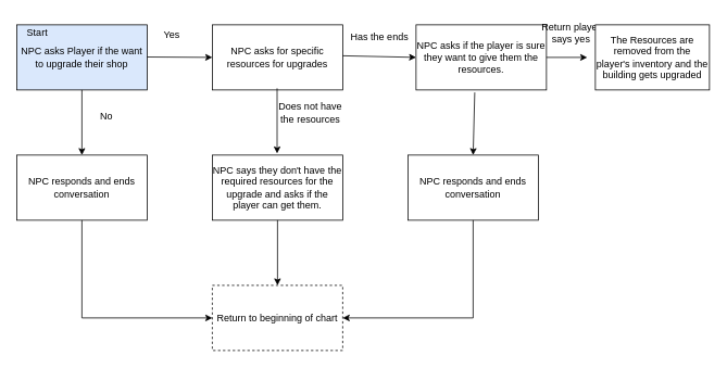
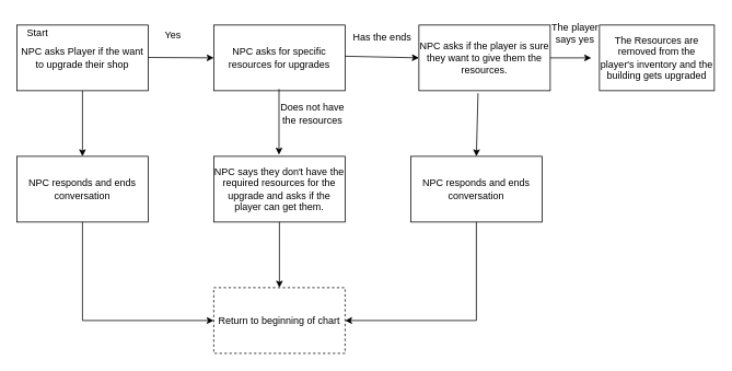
  <mxCell id="0" />
  <mxCell id="1" parent="0" />
- <mxCell id="2" value="NPC asks Player if the want to upgrade their shop" style="rounded=0;whiteSpace=wrap;html=1;fillColor=#dae8fc;" vertex="1" parent="1"><mxGeometry y="30" width="160" height="80" as="geometry" x="20" /></mxCell>
+ <mxCell id="2" value="NPC asks Player if the want to upgrade their shop" style="rounded=0;whiteSpace=wrap;html=1;" vertex="1" parent="1"><mxGeometry y="30" width="160" height="80" as="geometry" x="20" /></mxCell>
  <mxCell id="3" value="NPC asks for specific resources for upgrades" style="rounded=0;whiteSpace=wrap;html=1;" vertex="1" parent="1"><mxGeometry x="260" y="30" width="160" height="80" as="geometry" /></mxCell>
  <mxCell id="4" value="" style="endArrow=classic;html=1;rounded=0;entryX=0;entryY=0.5;entryDx=0;entryDy=0;" edge="1" parent="1" target="3"><mxGeometry width="50" height="50" relative="1" as="geometry"><mxPoint x="180" y="69.5" as="sourcePoint" /><mxPoint x="240" y="70" as="targetPoint" /></mxGeometry></mxCell>
  <mxCell id="5" value="Yes" style="text;html=1;align=center;verticalAlign=middle;resizable=0;points=[];autosize=1;strokeColor=none;fillColor=none;" vertex="1" parent="1"><mxGeometry x="190" y="28" width="40" height="30" as="geometry" /></mxCell>
  <mxCell id="6" value="" style="endArrow=classic;html=1;rounded=0;" edge="1" parent="1"><mxGeometry width="50" height="50" relative="1" as="geometry"><mxPoint x="100" y="110" as="sourcePoint" /><mxPoint x="100" y="190" as="targetPoint" /></mxGeometry></mxCell>
  <mxCell id="7" value="NPC responds and ends conversation" style="rounded=0;whiteSpace=wrap;html=1;" vertex="1" parent="1"><mxGeometry y="190" width="160" height="80" as="geometry" x="20" /></mxCell>
- <mxCell id="8" value="No" style="text;html=1;align=center;verticalAlign=middle;resizable=0;points=[];autosize=1;strokeColor=none;fillColor=none;" vertex="1" parent="1"><mxGeometry x="110" y="128" width="40" height="30" as="geometry" /></mxCell>
  <mxCell id="9" value="NPC asks if the player is sure they want to give them the resources." style="rounded=0;whiteSpace=wrap;html=1;" vertex="1" parent="1"><mxGeometry x="510" y="30" width="160" height="80" as="geometry" /></mxCell>
  <mxCell id="10" value="" style="endArrow=classic;html=1;rounded=0;entryX=0;entryY=0.5;entryDx=0;entryDy=0;" edge="1" parent="1" target="9"><mxGeometry width="50" height="50" relative="1" as="geometry"><mxPoint x="420" y="68" as="sourcePoint" /><mxPoint x="470" y="18" as="targetPoint" /></mxGeometry></mxCell>
  <mxCell id="11" value="Has the ends" style="text;html=1;align=center;verticalAlign=middle;resizable=0;points=[];autosize=1;strokeColor=none;fillColor=none;" vertex="1" parent="1"><mxGeometry x="410" y="30" width="110" height="30" as="geometry" /></mxCell>
  <mxCell id="12" value="" style="endArrow=classic;html=1;rounded=0;" edge="1" parent="1"><mxGeometry width="50" height="50" relative="1" as="geometry"><mxPoint x="339.5" y="108" as="sourcePoint" /><mxPoint x="339.5" y="188" as="targetPoint" /></mxGeometry></mxCell>
  <mxCell id="13" value="&lt;div&gt;Does not have&lt;/div&gt;&lt;div&gt;the resources&lt;br&gt;&lt;/div&gt;" style="text;html=1;align=center;verticalAlign=middle;resizable=0;points=[];autosize=1;strokeColor=none;fillColor=none;" vertex="1" parent="1"><mxGeometry x="330" y="118" width="100" height="40" as="geometry" /></mxCell>
  <mxCell id="14" value="NPC says they don't have the required resources for the upgrade and asks if the player can get them." style="rounded=0;whiteSpace=wrap;html=1;" vertex="1" parent="1"><mxGeometry x="260" y="190" width="160" height="80" as="geometry" /></mxCell>
  <mxCell id="15" value="NPC responds and ends conversation" style="rounded=0;whiteSpace=wrap;html=1;" vertex="1" parent="1"><mxGeometry x="500" y="190" width="160" height="80" as="geometry" /></mxCell>
  <mxCell id="16" value="" style="endArrow=classic;html=1;rounded=0;entryX=0.5;entryY=0;entryDx=0;entryDy=0;exitX=0.45;exitY=1.038;exitDx=0;exitDy=0;exitPerimeter=0;" edge="1" parent="1" source="9" target="15"><mxGeometry width="50" height="50" relative="1" as="geometry"><mxPoint x="620" y="110" as="sourcePoint" /><mxPoint x="670" y="60" as="targetPoint" /></mxGeometry></mxCell>
  <mxCell id="17" value="" style="endArrow=classic;html=1;rounded=0;" edge="1" parent="1"><mxGeometry width="50" height="50" relative="1" as="geometry"><mxPoint x="670" y="70" as="sourcePoint" /><mxPoint x="720" y="70" as="targetPoint" /></mxGeometry></mxCell>
- <mxCell id="18" value="&lt;div&gt;Return player&lt;/div&gt;&lt;div&gt;says yes&lt;br&gt;&lt;/div&gt;" style="text;html=1;align=center;verticalAlign=middle;resizable=0;points=[];autosize=1;strokeColor=none;fillColor=none;" vertex="1" parent="1"><mxGeometry x="660" y="20" width="80" height="40" as="geometry" /></mxCell>
+ <mxCell id="18" value="&lt;div&gt;The player&lt;/div&gt;&lt;div&gt;says yes&lt;br&gt;&lt;/div&gt;" style="text;html=1;align=center;verticalAlign=middle;resizable=0;points=[];autosize=1;strokeColor=none;fillColor=none;" vertex="1" parent="1"><mxGeometry x="660" y="20" width="80" height="40" as="geometry" /></mxCell>
  <mxCell id="19" value="The Resources are removed from the player's inventory and the building gets upgraded" style="rounded=0;whiteSpace=wrap;html=1;" vertex="1" parent="1"><mxGeometry x="730" y="30" width="140" height="80" as="geometry" /></mxCell>
  <mxCell id="20" value="Return to beginning of chart" style="rounded=0;whiteSpace=wrap;html=1;dashed=1;" vertex="1" parent="1"><mxGeometry x="260" y="350" width="160" height="80" as="geometry" /></mxCell>
  <mxCell id="21" value="" style="endArrow=none;html=1;rounded=0;" edge="1" parent="1"><mxGeometry width="50" height="50" relative="1" as="geometry"><mxPoint x="100" y="390" as="sourcePoint" /><mxPoint x="100" y="270" as="targetPoint" /></mxGeometry></mxCell>
  <mxCell id="22" value="" style="endArrow=classic;html=1;rounded=0;entryX=0;entryY=0.5;entryDx=0;entryDy=0;" edge="1" parent="1" target="20"><mxGeometry width="50" height="50" relative="1" as="geometry"><mxPoint x="100" y="390" as="sourcePoint" /><mxPoint x="150" y="340" as="targetPoint" /></mxGeometry></mxCell>
  <mxCell id="23" value="&lt;div&gt;Start&lt;/div&gt;" style="text;html=1;align=center;verticalAlign=middle;resizable=0;points=[];autosize=1;strokeColor=none;fillColor=none;" vertex="1" parent="1"><mxGeometry y="25" width="50" height="30" as="geometry" x="20" /></mxCell>
  <mxCell id="24" value="" style="endArrow=classic;html=1;rounded=0;entryX=0.5;entryY=0;entryDx=0;entryDy=0;" edge="1" parent="1" target="20"><mxGeometry width="50" height="50" relative="1" as="geometry"><mxPoint x="340" y="270" as="sourcePoint" /><mxPoint x="390" y="220" as="targetPoint" /></mxGeometry></mxCell>
  <mxCell id="25" value="" style="endArrow=none;html=1;rounded=0;" edge="1" parent="1"><mxGeometry width="50" height="50" relative="1" as="geometry"><mxPoint x="580" y="390" as="sourcePoint" /><mxPoint x="580" y="270" as="targetPoint" /></mxGeometry></mxCell>
  <mxCell id="26" value="" style="endArrow=classic;html=1;rounded=0;entryX=1;entryY=0.5;entryDx=0;entryDy=0;" edge="1" parent="1" target="20"><mxGeometry width="50" height="50" relative="1" as="geometry"><mxPoint x="580" y="390" as="sourcePoint" /><mxPoint x="630" y="340" as="targetPoint" /></mxGeometry></mxCell>
